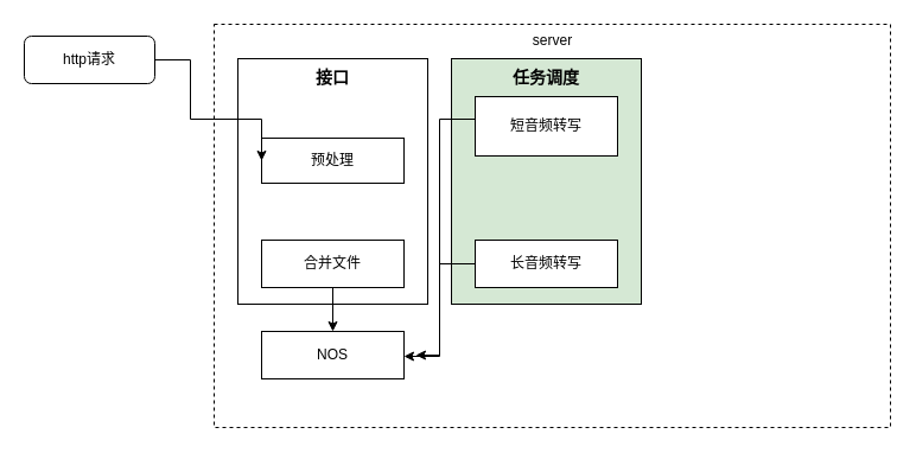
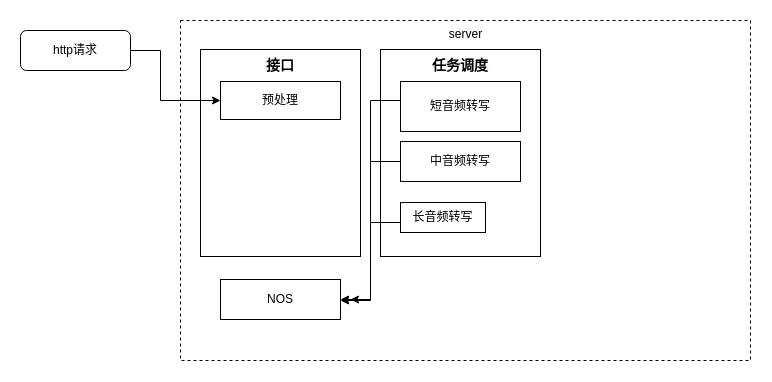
  <mxCell id="0" />
  <mxCell id="1" parent="0" />
  <mxCell id="2" value="server" style="rounded=0;html=1;align=center;verticalAlign=top;dashed=1;" vertex="1" parent="1"><mxGeometry x="180" y="20" width="570" height="340" as="geometry" /></mxCell>
  <mxCell id="3" value="&lt;h3&gt;接口&lt;/h3&gt;" style="rounded=0;whiteSpace=wrap;html=1;align=center;verticalAlign=top;horizontal=1;spacing=-11;" vertex="1" parent="1"><mxGeometry x="200" y="49" width="160" height="207" as="geometry" /></mxCell>
- <mxCell id="4" value="预处理" style="rounded=0;whiteSpace=wrap;html=1;verticalAlign=middle;align=center;" vertex="1" parent="1"><mxGeometry x="220" y="116" width="120" height="38" as="geometry" /></mxCell>
- <mxCell id="5" style="edgeStyle=orthogonalEdgeStyle;rounded=0;orthogonalLoop=1;jettySize=auto;html=1;exitX=0.5;exitY=1;exitDx=0;exitDy=0;entryX=0.5;entryY=0;entryDx=0;entryDy=0;" edge="1" parent="1" source="6" target="9"><mxGeometry relative="1" as="geometry" /></mxCell>
- <mxCell id="6" value="合并文件" style="rounded=0;whiteSpace=wrap;html=1;" vertex="1" parent="1"><mxGeometry x="220" y="202" width="120" height="40" as="geometry" /></mxCell>
+ <mxCell id="4" value="预处理" style="rounded=0;whiteSpace=wrap;html=1;verticalAlign=middle;align=center;" vertex="1" parent="1"><mxGeometry x="220" y="81" width="120" height="38" as="geometry" /></mxCell>
  <mxCell id="7" style="edgeStyle=orthogonalEdgeStyle;rounded=0;orthogonalLoop=1;jettySize=auto;html=1;entryX=0;entryY=0.5;entryDx=0;entryDy=0;" edge="1" parent="1" target="4"><mxGeometry relative="1" as="geometry"><mxPoint x="130" y="50" as="sourcePoint" /><Array as="points"><mxPoint x="160" y="50" /><mxPoint x="160" y="100" /></Array></mxGeometry></mxCell>
  <mxCell id="8" value="http请求" style="rounded=1;whiteSpace=wrap;html=1;" vertex="1" parent="1"><mxGeometry x="20" y="30" width="110" height="40" as="geometry" /></mxCell>
  <mxCell id="9" value="NOS" style="rounded=0;whiteSpace=wrap;html=1;" vertex="1" parent="1"><mxGeometry x="220" y="279" width="120" height="40" as="geometry" /></mxCell>
- <mxCell id="10" value="&lt;h3&gt;任务调度&lt;/h3&gt;" style="rounded=0;whiteSpace=wrap;html=1;align=center;verticalAlign=top;horizontal=1;spacing=-11;fillColor=#d5e8d4;" vertex="1" parent="1"><mxGeometry x="380" y="49" width="160" height="207" as="geometry" /></mxCell>
+ <mxCell id="10" value="&lt;h3&gt;任务调度&lt;/h3&gt;" style="rounded=0;whiteSpace=wrap;html=1;align=center;verticalAlign=top;horizontal=1;spacing=-11;" vertex="1" parent="1"><mxGeometry x="380" y="49" width="160" height="207" as="geometry" /></mxCell>
  <mxCell id="11" style="edgeStyle=orthogonalEdgeStyle;rounded=0;orthogonalLoop=1;jettySize=auto;html=1;" edge="1" parent="1" source="12"><mxGeometry relative="1" as="geometry"><mxPoint x="350" y="299" as="targetPoint" /><Array as="points"><mxPoint x="370" y="100" /><mxPoint x="370" y="299" /></Array></mxGeometry></mxCell>
  <mxCell id="12" value="短音频转写" style="rounded=0;whiteSpace=wrap;html=1;verticalAlign=middle;align=center;" vertex="1" parent="1"><mxGeometry x="400" y="81" width="120" height="50" as="geometry" /></mxCell>
+ <mxCell id="13" style="edgeStyle=orthogonalEdgeStyle;rounded=0;orthogonalLoop=1;jettySize=auto;html=1;exitX=0;exitY=0.5;exitDx=0;exitDy=0;entryX=1;entryY=0.5;entryDx=0;entryDy=0;" edge="1" parent="1" source="14" target="9"><mxGeometry relative="1" as="geometry" /></mxCell>
+ <mxCell id="14" value="中音频转写" style="rounded=0;whiteSpace=wrap;html=1;" vertex="1" parent="1"><mxGeometry x="400" y="141" width="120" height="40" as="geometry" /></mxCell>
  <mxCell id="15" style="edgeStyle=orthogonalEdgeStyle;rounded=0;orthogonalLoop=1;jettySize=auto;html=1;" edge="1" parent="1" source="16"><mxGeometry relative="1" as="geometry"><mxPoint x="340" y="300" as="targetPoint" /><Array as="points"><mxPoint x="370" y="222" /><mxPoint x="370" y="300" /></Array></mxGeometry></mxCell>
- <mxCell id="16" value="长音频转写" style="rounded=0;whiteSpace=wrap;html=1;" vertex="1" parent="1"><mxGeometry x="400" y="202" width="120" height="40" as="geometry" /></mxCell>
+ <mxCell id="16" value="长音频转写" style="rounded=0;whiteSpace=wrap;html=1;" vertex="1" parent="1"><mxGeometry x="400" y="202" width="85" height="30" as="geometry" /></mxCell>
